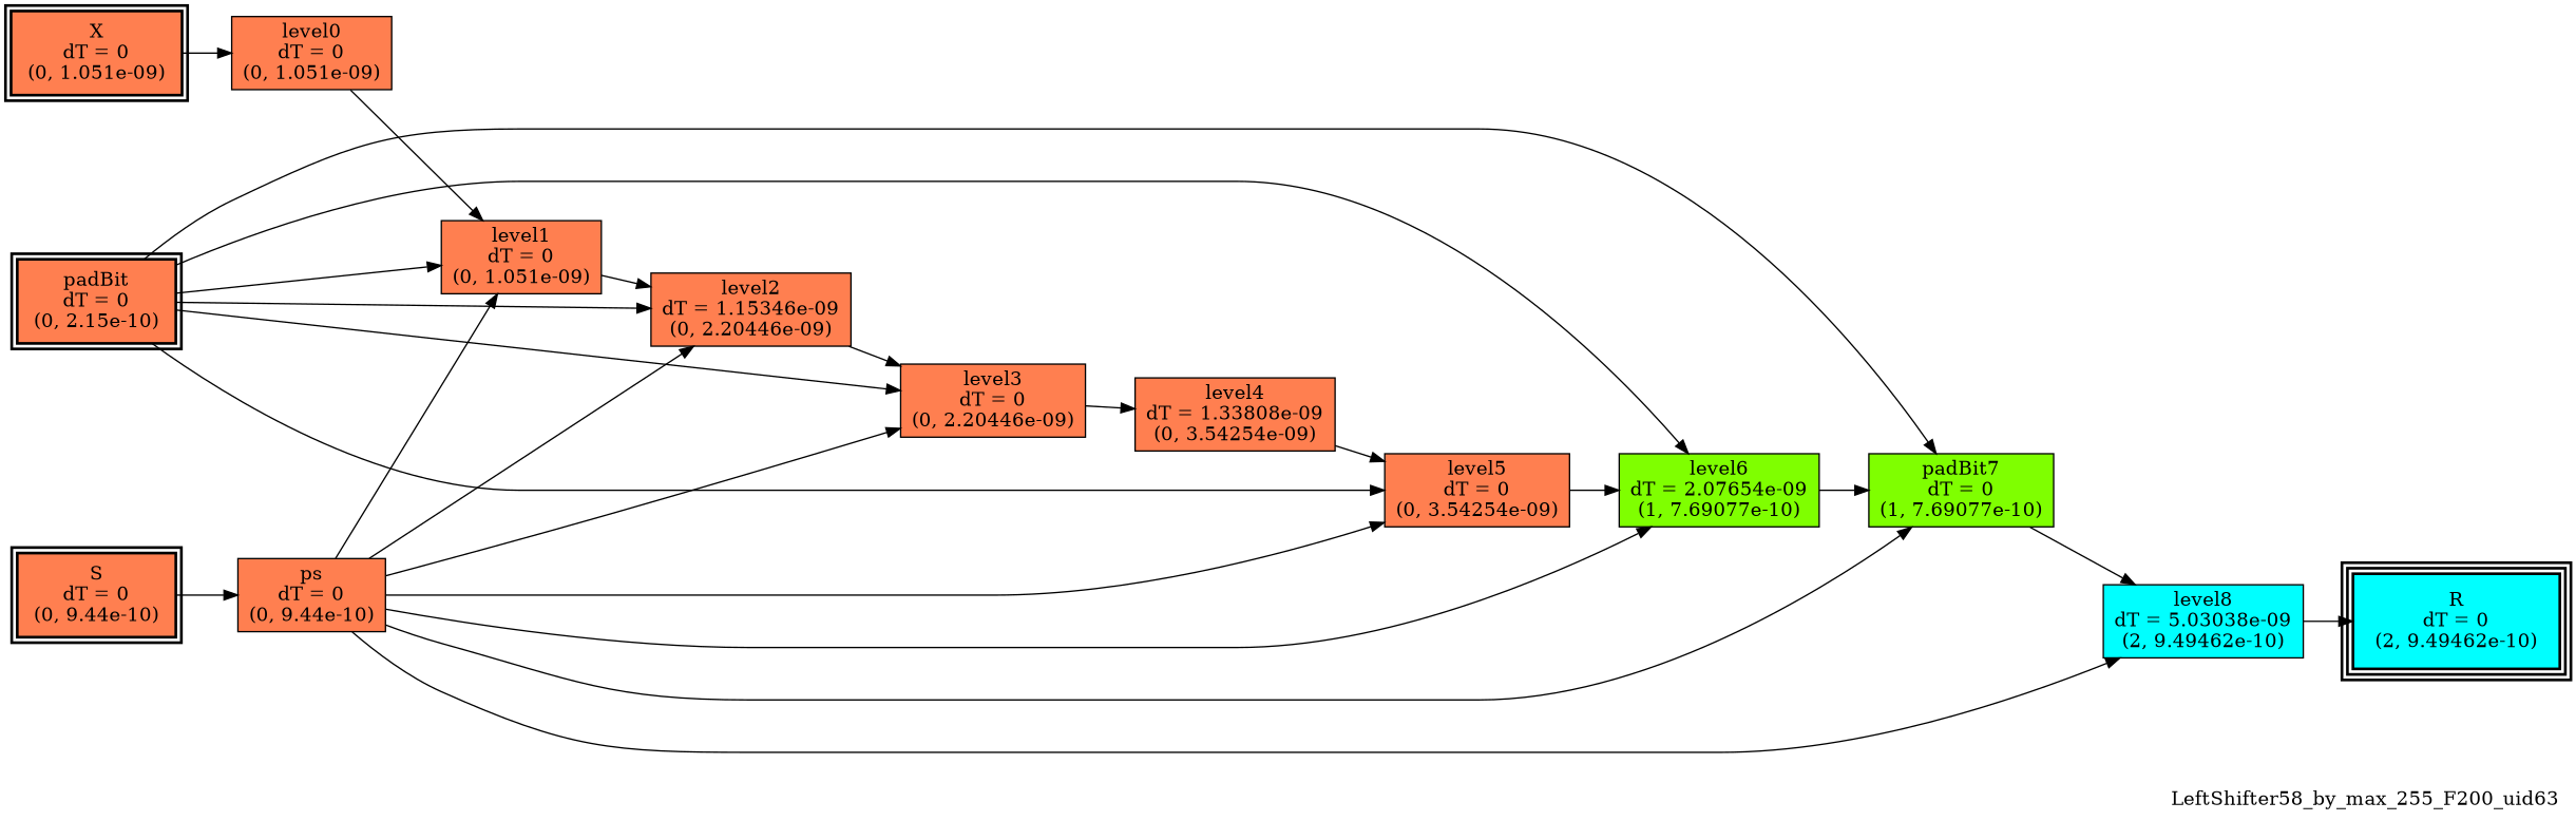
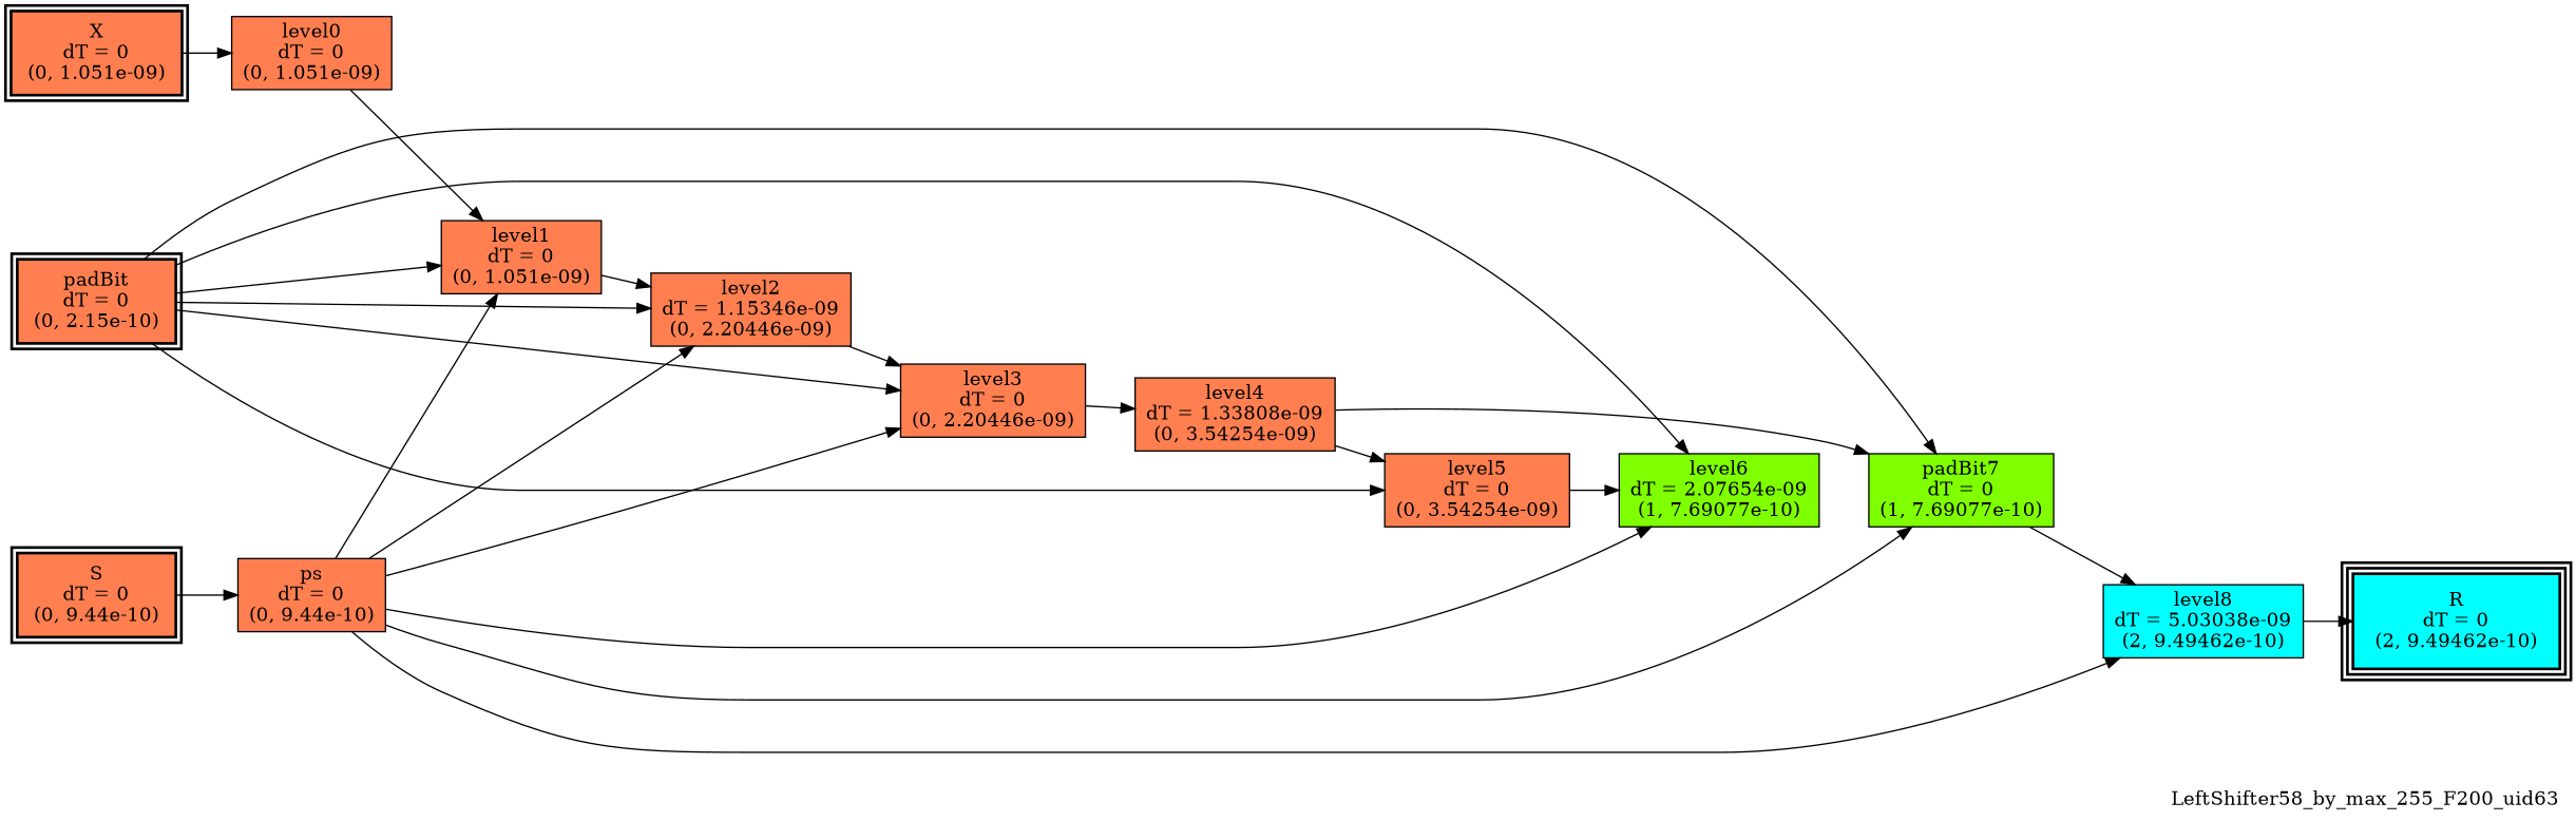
  digraph {
    label=LeftShifter58_by_max_255_F200_uid63
    labeljust=right
    labelloc=bottom
    nodesep=0.25
    rankdir=LR
    ranksep=0.5
    node [color=black fillcolor=coral peripheries=1 shape=box style=filled]
    edge [arrowhead=normal arrowsize=1.0 arrowtail=normal color=black dir=forward]
    n1 [label="X\ndT = 0\n(0, 1.051e-09)" peripheries=2 style="bold, filled"]
    n2 [label="S\ndT = 0\n(0, 9.44e-10)" peripheries=2 style="bold, filled"]
    n3 [label="padBit\ndT = 0\n(0, 2.15e-10)" peripheries=2 style="bold, filled"]
    n4 [fillcolor=cyan label="R\ndT = 0\n(2, 9.49462e-10)" peripheries=3 style="bold, filled"]
    n5 [label="level0\ndT = 0\n(0, 1.051e-09)"]
    n6 [label="ps\ndT = 0\n(0, 9.44e-10)"]
    n7 [label="level1\ndT = 0\n(0, 1.051e-09)"]
    n8 [label="level2\ndT = 1.15346e-09\n(0, 2.20446e-09)"]
    n9 [label="level3\ndT = 0\n(0, 2.20446e-09)"]
    n10 [label="level5\ndT = 0\n(0, 3.54254e-09)"]
    n11 [fillcolor=chartreuse label="level6\ndT = 2.07654e-09\n(1, 7.69077e-10)"]
    n12 [fillcolor=chartreuse label="padBit7\ndT = 0\n(1, 7.69077e-10)"]
    n13 [fillcolor=cyan label="level8\ndT = 5.03038e-09\n(2, 9.49462e-10)"]
    n14 [label="level4\ndT = 1.33808e-09\n(0, 3.54254e-09)"]
    subgraph sub_1 {
      rank=same
      n1
      n2
      n3
    }
    subgraph sub_2 {
      rank=same
      n4
    }
    n1 -> n5
    n2 -> n6
    n3 -> n7
    n3 -> n8
    n3 -> n9
    n3 -> n10
    n3 -> n11
    n3 -> n12
    n5 -> n7
    n6 -> n7
    n6 -> n8
    n6 -> n9
-   n6 -> n10
    n6 -> n11
    n6 -> n12
    n6 -> n13
    n7 -> n8
    n8 -> n9
    n9 -> n14
    n10 -> n11
-   n11 -> n12
+   n14 -> n12
    n12 -> n13
    n13 -> n4
    n14 -> n10
  }
